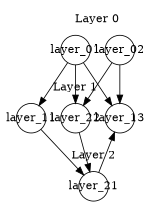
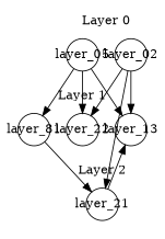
  digraph {
    rankdir=TB
    splines=line
    node [color=black fixedsize=true shape=circle style=solid]
-   layer_01
+   layer_01 [label=layer_05]
    layer_02
-   layer_11
+   layer_11 [label=layer_81]
    n4 [label=layer_22]
    layer_13
    layer_21
    subgraph cluster_1 {
      color=white
      label="Layer 0"
      layer_01
      layer_02
    }
    subgraph cluster_2 {
      color=white
      label="Layer 1"
      layer_11
      n4
      layer_13
    }
    subgraph cluster_3 {
      color=white
      label="Layer 2"
      layer_21
    }
    layer_01 -> layer_11
    layer_01 -> n4
    layer_01 -> layer_13
    layer_02 -> n4
    layer_02 -> layer_13
    layer_11 -> layer_21
-   n4 -> layer_21
+   layer_02 -> layer_21
    layer_21 -> layer_13
  }
